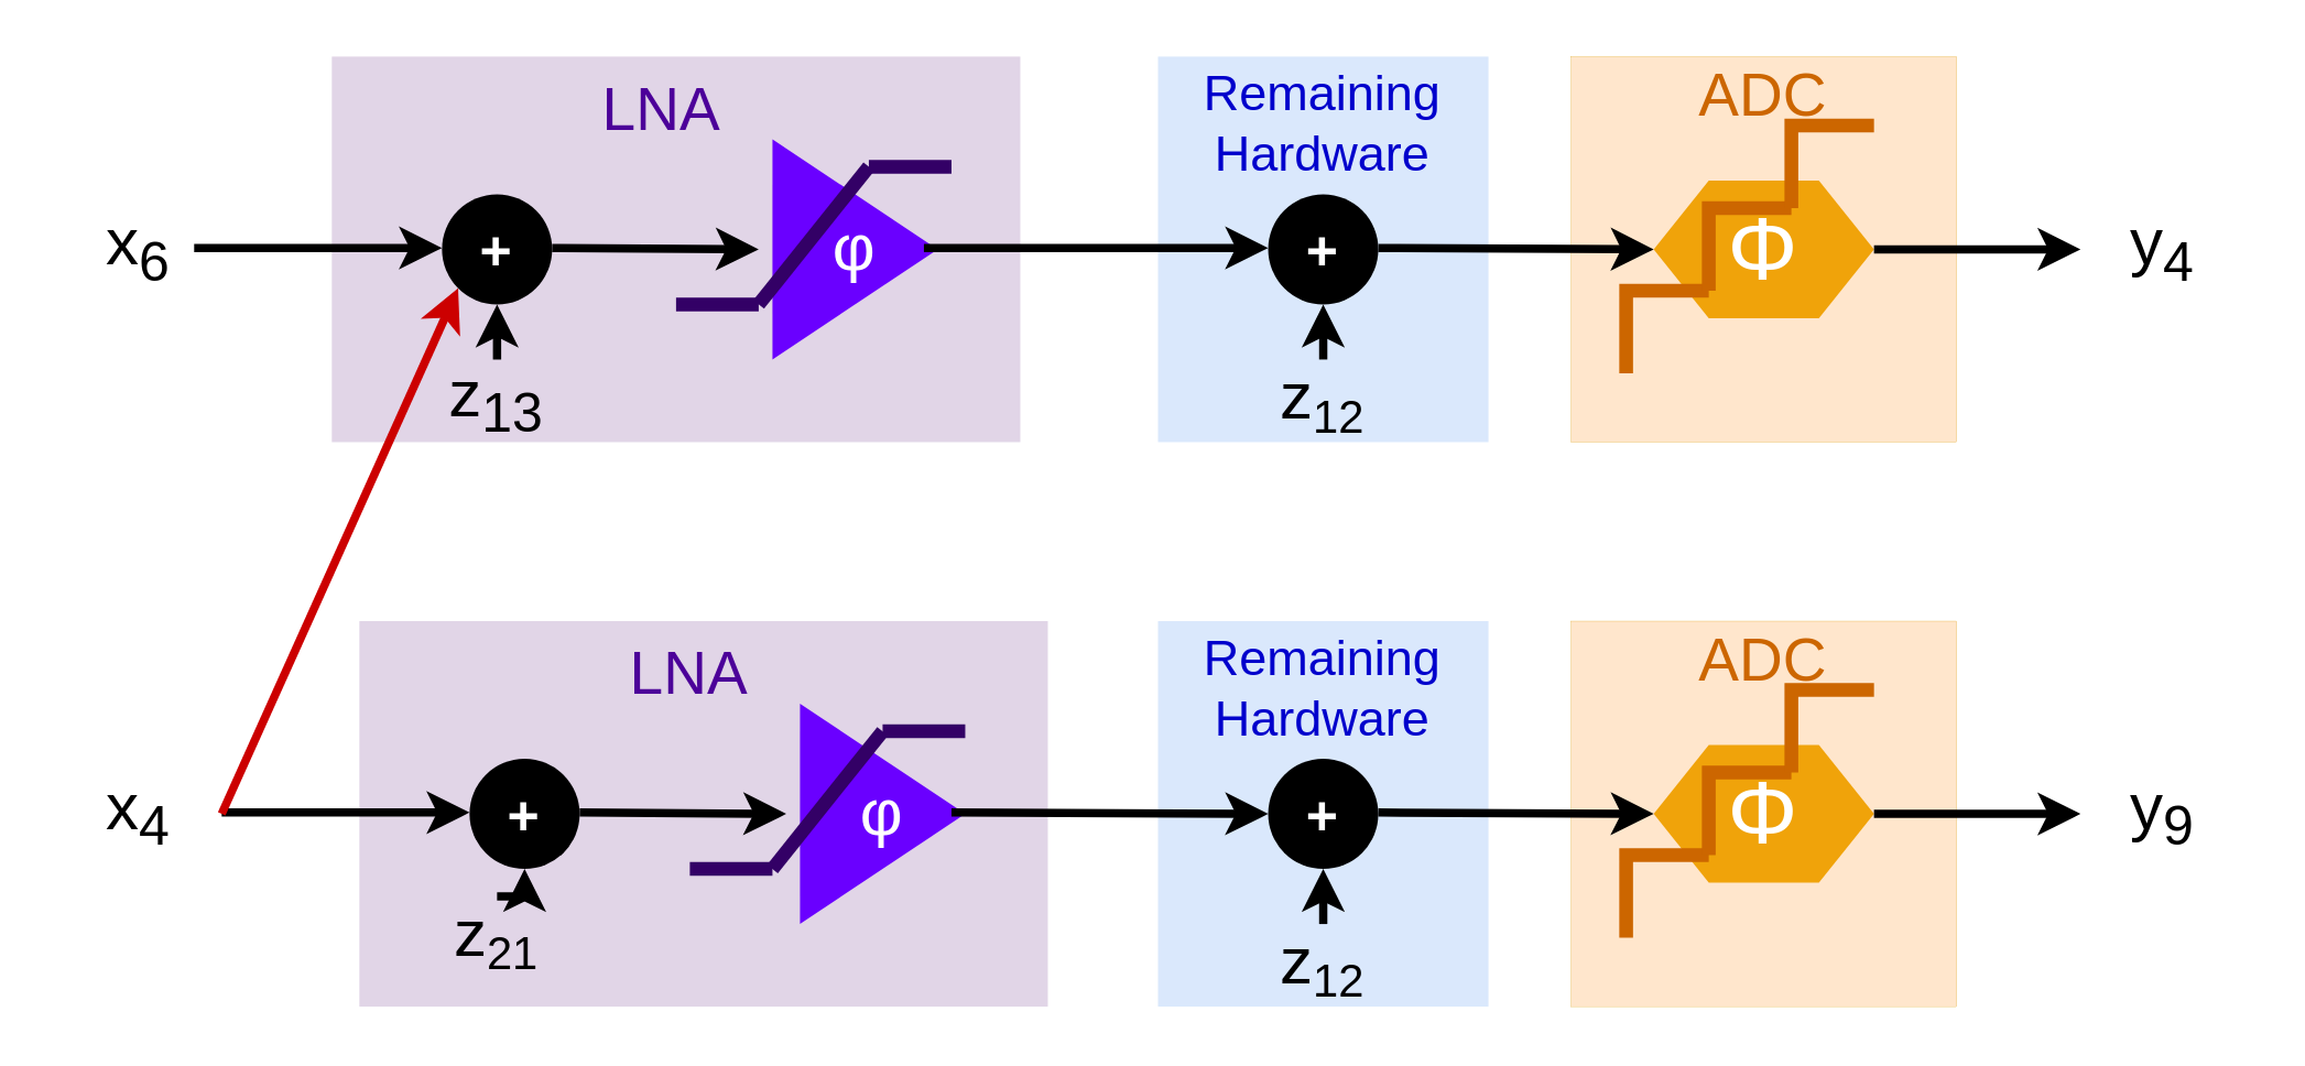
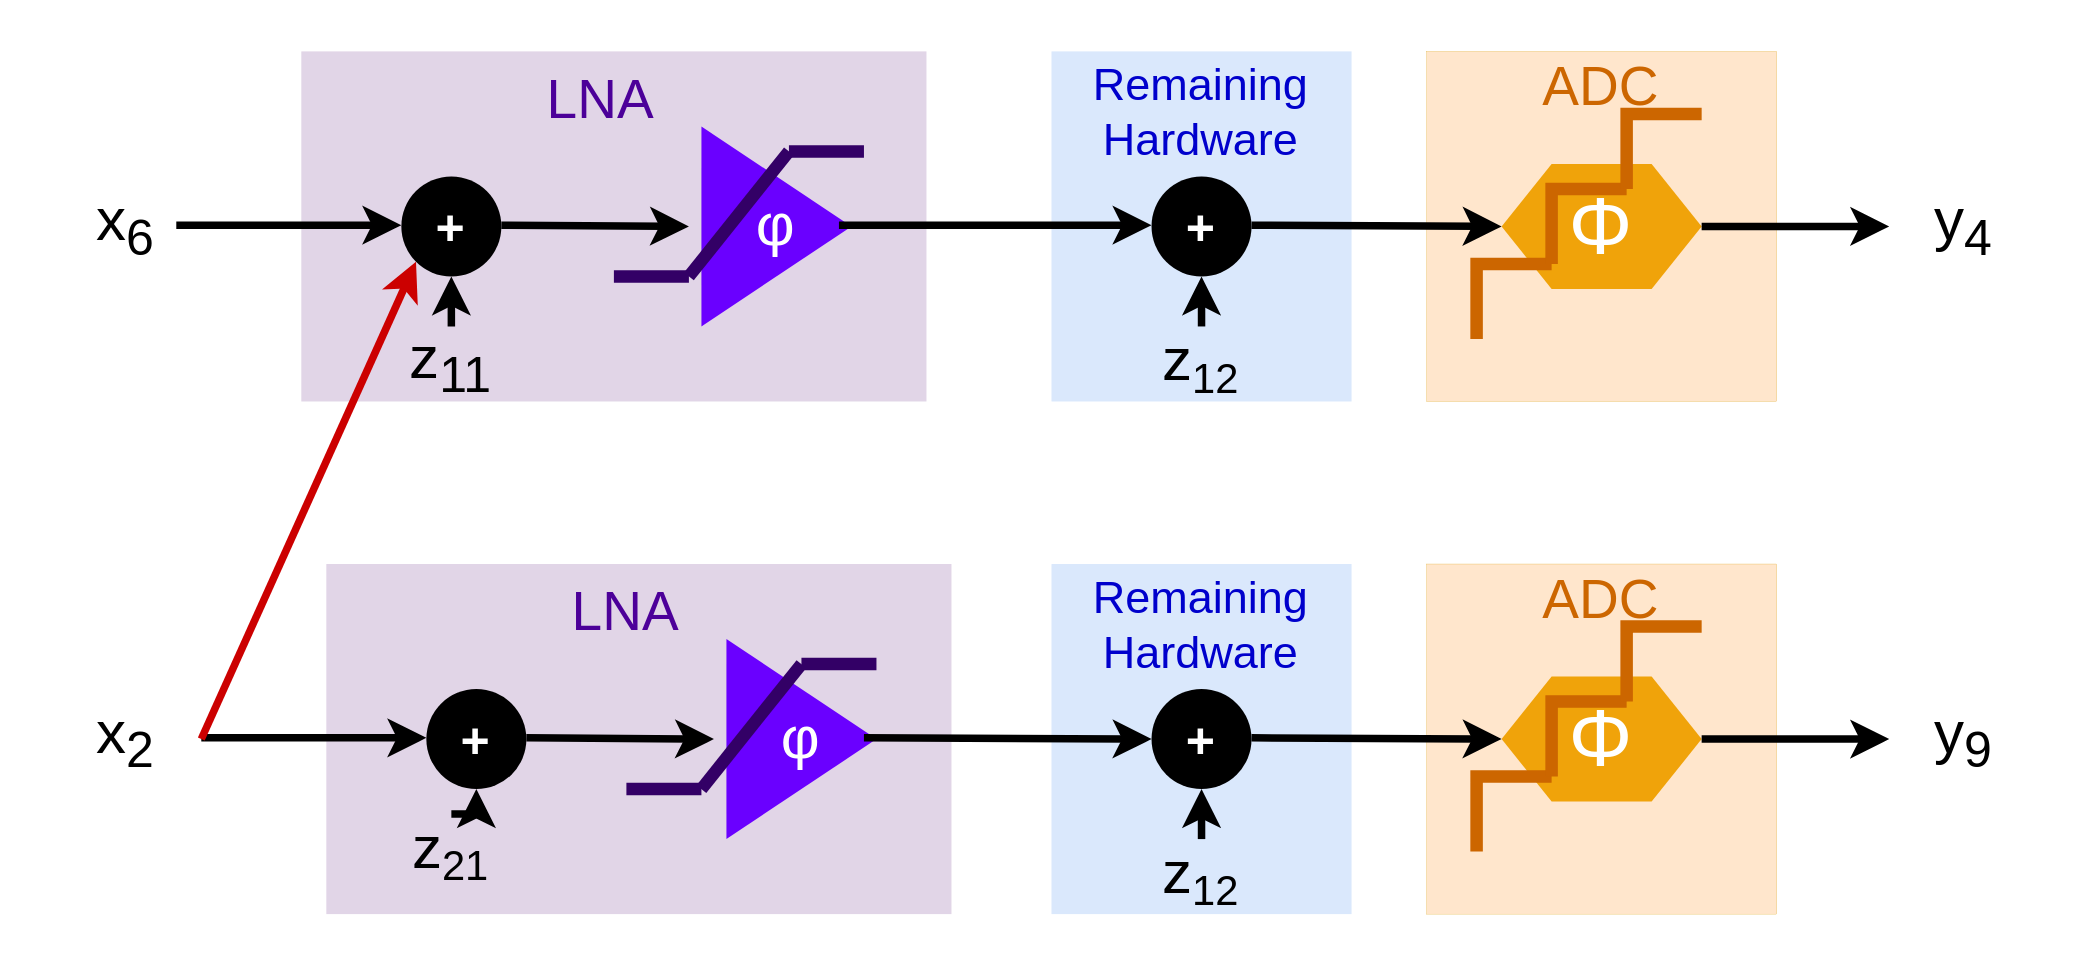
  <mxCell id="0" />
  <mxCell id="1" parent="0" />
  <mxCell id="2" value="" style="whiteSpace=wrap;html=1;aspect=fixed;fillColor=#ffe6cc;strokeColor=#d79b00;strokeWidth=0;" vertex="1" parent="1"><mxGeometry x="570" y="20" width="140" height="140" as="geometry" /></mxCell>
  <mxCell id="3" value="&lt;font style=&quot;font-size: 22px;&quot;&gt;&lt;font style=&quot;color: rgb(204, 102, 0);&quot;&gt;ADC&lt;/font&gt;&lt;br&gt;&lt;/font&gt;" style="text;html=1;align=center;verticalAlign=middle;whiteSpace=wrap;rounded=0;" vertex="1" parent="1"><mxGeometry x="610" y="20" width="60" height="30" as="geometry" /></mxCell>
  <mxCell id="4" value="&lt;span style=&quot;font-family: &amp;quot;Google Sans&amp;quot;, Arial, sans-serif; font-size: 32px; text-align: left;&quot;&gt;&lt;font style=&quot;color: rgb(255, 255, 255);&quot;&gt;Φ&lt;/font&gt;&lt;/span&gt;" style="shape=hexagon;perimeter=hexagonPerimeter2;whiteSpace=wrap;html=1;fixedSize=1;fillColor=#f0a30a;fontColor=#000000;strokeColor=none;" vertex="1" parent="1"><mxGeometry x="600" y="65" width="80" height="50" as="geometry" /></mxCell>
  <mxCell id="5" value="" style="group" vertex="1" connectable="0" parent="1"><mxGeometry x="590" y="45" width="90" height="90" as="geometry" /></mxCell>
  <mxCell id="6" value="" style="endArrow=none;html=1;rounded=0;strokeWidth=5;fillColor=#f0a30a;strokeColor=#CC6600;" edge="1" parent="5"><mxGeometry width="50" height="50" relative="1" as="geometry"><mxPoint y="90" as="sourcePoint" /><mxPoint x="30" y="60" as="targetPoint" /><Array as="points"><mxPoint y="60" /></Array></mxGeometry></mxCell>
  <mxCell id="7" value="" style="endArrow=none;html=1;rounded=0;strokeWidth=5;fillColor=#f0a30a;strokeColor=#CC6600;" edge="1" parent="5"><mxGeometry width="50" height="50" relative="1" as="geometry"><mxPoint x="30" y="60" as="sourcePoint" /><mxPoint x="60" y="30" as="targetPoint" /><Array as="points"><mxPoint x="30" y="30" /></Array></mxGeometry></mxCell>
  <mxCell id="8" value="" style="endArrow=none;html=1;rounded=0;strokeWidth=5;fillColor=#f0a30a;strokeColor=#CC6600;" edge="1" parent="5"><mxGeometry width="50" height="50" relative="1" as="geometry"><mxPoint x="60" y="30" as="sourcePoint" /><mxPoint x="90" as="targetPoint" /><Array as="points"><mxPoint x="60" /></Array></mxGeometry></mxCell>
  <mxCell id="9" value="" style="rounded=0;whiteSpace=wrap;html=1;fillColor=#e1d5e7;strokeColor=none;" vertex="1" parent="1"><mxGeometry x="120" y="20" width="250" height="140" as="geometry" /></mxCell>
  <mxCell id="10" value="" style="endArrow=classic;html=1;rounded=0;strokeWidth=3;" edge="1" parent="1"><mxGeometry width="50" height="50" relative="1" as="geometry"><mxPoint x="70" y="89.5" as="sourcePoint" /><mxPoint x="160" y="89.5" as="targetPoint" /></mxGeometry></mxCell>
  <mxCell id="11" value="&lt;font style=&quot;font-size: 22px; color: rgb(76, 0, 153);&quot;&gt;LNA&lt;/font&gt;" style="text;html=1;align=center;verticalAlign=middle;whiteSpace=wrap;rounded=0;" vertex="1" parent="1"><mxGeometry x="210" y="25" width="60" height="30" as="geometry" /></mxCell>
  <mxCell id="12" value="&lt;span style=&quot;font-family: &amp;quot;Google Sans&amp;quot;, Arial, sans-serif; text-align: start;&quot;&gt;&lt;font style=&quot;color: rgb(255, 255, 255); font-size: 24px;&quot;&gt;φ&lt;/font&gt;&lt;/span&gt;" style="triangle;whiteSpace=wrap;html=1;fillColor=#6a00ff;fontColor=#ffffff;strokeColor=none;" vertex="1" parent="1"><mxGeometry x="280" y="50" width="60" height="80" as="geometry" /></mxCell>
  <mxCell id="13" value="&lt;b&gt;&lt;font style=&quot;font-size: 20px;&quot;&gt;+&lt;/font&gt;&lt;/b&gt;" style="ellipse;whiteSpace=wrap;html=1;aspect=fixed;strokeColor=none;fillColor=#000000;fontColor=#ffffff;" vertex="1" parent="1"><mxGeometry x="160" y="70" width="40" height="40" as="geometry" /></mxCell>
  <mxCell id="14" value="&lt;font style=&quot;font-size: 24px;&quot;&gt;x&lt;sub&gt;6&lt;/sub&gt;&lt;/font&gt;" style="text;html=1;align=center;verticalAlign=middle;whiteSpace=wrap;rounded=0;" vertex="1" parent="1"><mxGeometry x="20" y="75" width="60" height="30" as="geometry" /></mxCell>
- <mxCell id="15" value="&lt;font style=&quot;font-size: 24px;&quot;&gt;z&lt;sub&gt;13&lt;/sub&gt;&lt;/font&gt;" style="text;html=1;align=center;verticalAlign=middle;whiteSpace=wrap;rounded=0;" vertex="1" parent="1"><mxGeometry x="150" y="130" width="60" height="30" as="geometry" /></mxCell>
+ <mxCell id="15" value="&lt;font style=&quot;font-size: 24px;&quot;&gt;z&lt;sub&gt;11&lt;/sub&gt;&lt;/font&gt;" style="text;html=1;align=center;verticalAlign=middle;whiteSpace=wrap;rounded=0;" vertex="1" parent="1"><mxGeometry x="150" y="130" width="60" height="30" as="geometry" /></mxCell>
  <mxCell id="16" value="" style="endArrow=classic;html=1;rounded=0;strokeWidth=3;entryX=0;entryY=0.5;entryDx=0;entryDy=0;" edge="1" parent="1"><mxGeometry width="50" height="50" relative="1" as="geometry"><mxPoint x="200" y="89.5" as="sourcePoint" /><mxPoint x="275" y="90" as="targetPoint" /></mxGeometry></mxCell>
  <mxCell id="17" value="" style="endArrow=classic;html=1;rounded=0;strokeWidth=3;entryX=0.5;entryY=1;entryDx=0;entryDy=0;exitX=0.5;exitY=0;exitDx=0;exitDy=0;" edge="1" parent="1" source="15" target="13"><mxGeometry width="50" height="50" relative="1" as="geometry"><mxPoint x="80" y="104.5" as="sourcePoint" /><mxPoint x="170" y="104.5" as="targetPoint" /><Array as="points"><mxPoint x="180" y="120" /></Array></mxGeometry></mxCell>
  <mxCell id="18" value="" style="rounded=0;whiteSpace=wrap;html=1;fillColor=#dae8fc;strokeColor=none;" vertex="1" parent="1"><mxGeometry x="420" y="20" width="120" height="140" as="geometry" /></mxCell>
  <mxCell id="19" value="" style="endArrow=classic;html=1;rounded=0;strokeWidth=3;entryX=0.5;entryY=1;entryDx=0;entryDy=0;exitX=0.5;exitY=0;exitDx=0;exitDy=0;" edge="1" parent="1" source="21" target="20"><mxGeometry width="50" height="50" relative="1" as="geometry"><mxPoint x="470" y="140" as="sourcePoint" /><mxPoint x="560" y="130" as="targetPoint" /></mxGeometry></mxCell>
  <mxCell id="20" value="&lt;b&gt;&lt;font style=&quot;font-size: 20px; color: rgb(255, 255, 255);&quot;&gt;+&lt;/font&gt;&lt;/b&gt;" style="ellipse;whiteSpace=wrap;html=1;aspect=fixed;fillColor=#000000;strokeColor=none;" vertex="1" parent="1"><mxGeometry x="460" y="70" width="40" height="40" as="geometry" /></mxCell>
  <mxCell id="21" value="&lt;font style=&quot;font-size: 24px;&quot;&gt;z&lt;/font&gt;&lt;font style=&quot;font-size: 20px;&quot;&gt;&lt;sub&gt;12&lt;/sub&gt;&lt;/font&gt;" style="text;html=1;align=center;verticalAlign=middle;whiteSpace=wrap;rounded=0;" vertex="1" parent="1"><mxGeometry x="450" y="130" width="60" height="30" as="geometry" /></mxCell>
  <mxCell id="22" value="" style="endArrow=classic;html=1;rounded=0;strokeWidth=3;entryX=0;entryY=0.5;entryDx=0;entryDy=0;" edge="1" parent="1"><mxGeometry width="50" height="50" relative="1" as="geometry"><mxPoint x="335" y="89.5" as="sourcePoint" /><mxPoint x="460" y="89.5" as="targetPoint" /></mxGeometry></mxCell>
  <mxCell id="23" value="" style="endArrow=classic;html=1;rounded=0;strokeWidth=3;entryX=0;entryY=0.5;entryDx=0;entryDy=0;" edge="1" parent="1" target="4"><mxGeometry width="50" height="50" relative="1" as="geometry"><mxPoint x="500" y="89.5" as="sourcePoint" /><mxPoint x="640.089" y="89.889" as="targetPoint" /></mxGeometry></mxCell>
  <mxCell id="24" value="&lt;font style=&quot;color: rgb(0, 0, 204); font-size: 18px;&quot;&gt;Remaining Hardware&lt;/font&gt;" style="text;html=1;align=center;verticalAlign=middle;whiteSpace=wrap;rounded=0;" vertex="1" parent="1"><mxGeometry x="465" y="30" width="30" height="30" as="geometry" /></mxCell>
  <mxCell id="25" value="" style="endArrow=classic;html=1;rounded=0;strokeWidth=3;exitX=1;exitY=0.5;exitDx=0;exitDy=0;" edge="1" parent="1" source="4"><mxGeometry width="50" height="50" relative="1" as="geometry"><mxPoint x="685" y="90" as="sourcePoint" /><mxPoint x="755" y="90" as="targetPoint" /></mxGeometry></mxCell>
  <mxCell id="26" value="" style="rounded=0;whiteSpace=wrap;html=1;fillColor=#e1d5e7;strokeColor=none;" vertex="1" parent="1"><mxGeometry x="130" y="225" width="250" height="140" as="geometry" /></mxCell>
  <mxCell id="27" value="" style="endArrow=classic;html=1;rounded=0;strokeWidth=3;" edge="1" parent="1"><mxGeometry width="50" height="50" relative="1" as="geometry"><mxPoint x="80" y="294.5" as="sourcePoint" /><mxPoint x="170" y="294.5" as="targetPoint" /></mxGeometry></mxCell>
  <mxCell id="28" value="&lt;font style=&quot;font-size: 22px; color: rgb(76, 0, 153);&quot;&gt;LNA&lt;/font&gt;" style="text;html=1;align=center;verticalAlign=middle;whiteSpace=wrap;rounded=0;" vertex="1" parent="1"><mxGeometry x="220" y="230" width="60" height="30" as="geometry" /></mxCell>
  <mxCell id="29" value="&lt;span style=&quot;font-family: &amp;quot;Google Sans&amp;quot;, Arial, sans-serif; text-align: start;&quot;&gt;&lt;font style=&quot;color: rgb(255, 255, 255); font-size: 24px;&quot;&gt;φ&lt;/font&gt;&lt;/span&gt;" style="triangle;whiteSpace=wrap;html=1;fillColor=#6a00ff;fontColor=#ffffff;strokeColor=none;" vertex="1" parent="1"><mxGeometry x="290" y="255" width="60" height="80" as="geometry" /></mxCell>
  <mxCell id="30" value="&lt;b&gt;&lt;font style=&quot;font-size: 20px; color: rgb(255, 255, 255);&quot;&gt;+&lt;/font&gt;&lt;/b&gt;" style="ellipse;whiteSpace=wrap;html=1;aspect=fixed;strokeColor=none;fillColor=#000000;" vertex="1" parent="1"><mxGeometry x="170" y="275" width="40" height="40" as="geometry" /></mxCell>
- <mxCell id="31" value="&lt;font style=&quot;font-size: 24px;&quot;&gt;x&lt;sub&gt;4&lt;/sub&gt;&lt;/font&gt;" style="text;html=1;align=center;verticalAlign=middle;whiteSpace=wrap;rounded=0;" vertex="1" parent="1"><mxGeometry x="20" y="280" width="60" height="30" as="geometry" /></mxCell>
+ <mxCell id="31" value="&lt;font style=&quot;font-size: 24px;&quot;&gt;x&lt;sub&gt;2&lt;/sub&gt;&lt;/font&gt;" style="text;html=1;align=center;verticalAlign=middle;whiteSpace=wrap;rounded=0;" vertex="1" parent="1"><mxGeometry x="20" y="280" width="60" height="30" as="geometry" /></mxCell>
  <mxCell id="32" value="&lt;font style=&quot;font-size: 24px;&quot;&gt;z&lt;/font&gt;&lt;font style=&quot;font-size: 20px;&quot;&gt;&lt;sub&gt;21&lt;/sub&gt;&lt;/font&gt;" style="text;html=1;align=center;verticalAlign=middle;whiteSpace=wrap;rounded=0;" vertex="1" parent="1"><mxGeometry x="150" y="325" width="60" height="30" as="geometry" /></mxCell>
  <mxCell id="33" value="" style="endArrow=classic;html=1;rounded=0;strokeWidth=3;entryX=0;entryY=0.5;entryDx=0;entryDy=0;" edge="1" parent="1"><mxGeometry width="50" height="50" relative="1" as="geometry"><mxPoint x="210" y="294.5" as="sourcePoint" /><mxPoint x="285" y="295" as="targetPoint" /></mxGeometry></mxCell>
  <mxCell id="34" value="" style="endArrow=classic;html=1;rounded=0;strokeWidth=3;entryX=0.5;entryY=1;entryDx=0;entryDy=0;exitX=0.5;exitY=0;exitDx=0;exitDy=0;" edge="1" parent="1" source="32" target="30"><mxGeometry width="50" height="50" relative="1" as="geometry"><mxPoint x="90" y="309.5" as="sourcePoint" /><mxPoint x="180" y="309.5" as="targetPoint" /><Array as="points"><mxPoint x="190" y="325" /></Array></mxGeometry></mxCell>
  <mxCell id="35" value="" style="endArrow=classic;html=1;rounded=0;strokeWidth=3;exitX=1;exitY=0.5;exitDx=0;exitDy=0;entryX=0;entryY=1;entryDx=0;entryDy=0;strokeColor=#CC0000;" edge="1" parent="1" source="31" target="13"><mxGeometry width="50" height="50" relative="1" as="geometry"><mxPoint x="65" y="180" as="sourcePoint" /><mxPoint x="155" y="180" as="targetPoint" /></mxGeometry></mxCell>
  <mxCell id="36" value="&lt;font style=&quot;font-size: 24px;&quot;&gt;y&lt;sub&gt;4&lt;/sub&gt;&lt;/font&gt;" style="text;html=1;align=center;verticalAlign=middle;whiteSpace=wrap;rounded=0;" vertex="1" parent="1"><mxGeometry x="755" y="75" width="60" height="30" as="geometry" /></mxCell>
  <mxCell id="37" value="" style="endArrow=none;html=1;rounded=0;strokeColor=#330066;strokeWidth=5;" edge="1" parent="1"><mxGeometry width="50" height="50" relative="1" as="geometry"><mxPoint x="275" y="110" as="sourcePoint" /><mxPoint x="315" y="60" as="targetPoint" /></mxGeometry></mxCell>
  <mxCell id="38" value="" style="endArrow=none;html=1;rounded=0;strokeColor=#330066;strokeWidth=5;" edge="1" parent="1"><mxGeometry width="50" height="50" relative="1" as="geometry"><mxPoint x="345" y="60" as="sourcePoint" /><mxPoint x="315" y="60" as="targetPoint" /></mxGeometry></mxCell>
  <mxCell id="39" value="" style="endArrow=none;html=1;rounded=0;strokeColor=#330066;strokeWidth=5;" edge="1" parent="1"><mxGeometry width="50" height="50" relative="1" as="geometry"><mxPoint x="275" y="110" as="sourcePoint" /><mxPoint x="245" y="110" as="targetPoint" /></mxGeometry></mxCell>
  <mxCell id="40" value="" style="endArrow=none;html=1;rounded=0;strokeColor=#330066;strokeWidth=5;" edge="1" parent="1"><mxGeometry width="50" height="50" relative="1" as="geometry"><mxPoint x="280" y="315" as="sourcePoint" /><mxPoint x="320" y="265" as="targetPoint" /></mxGeometry></mxCell>
  <mxCell id="41" value="" style="endArrow=none;html=1;rounded=0;strokeColor=#330066;strokeWidth=5;" edge="1" parent="1"><mxGeometry width="50" height="50" relative="1" as="geometry"><mxPoint x="350" y="265" as="sourcePoint" /><mxPoint x="320" y="265" as="targetPoint" /></mxGeometry></mxCell>
  <mxCell id="42" value="" style="endArrow=none;html=1;rounded=0;strokeColor=#330066;strokeWidth=5;" edge="1" parent="1"><mxGeometry width="50" height="50" relative="1" as="geometry"><mxPoint x="280" y="315" as="sourcePoint" /><mxPoint x="250" y="315" as="targetPoint" /></mxGeometry></mxCell>
  <mxCell id="43" value="" style="whiteSpace=wrap;html=1;aspect=fixed;fillColor=#ffe6cc;strokeColor=#d79b00;strokeWidth=0;" vertex="1" parent="1"><mxGeometry x="570" y="225" width="140" height="140" as="geometry" /></mxCell>
  <mxCell id="44" value="&lt;font style=&quot;font-size: 22px;&quot;&gt;&lt;font style=&quot;color: rgb(204, 102, 0);&quot;&gt;ADC&lt;/font&gt;&lt;br&gt;&lt;/font&gt;" style="text;html=1;align=center;verticalAlign=middle;whiteSpace=wrap;rounded=0;" vertex="1" parent="1"><mxGeometry x="610" y="225" width="60" height="30" as="geometry" /></mxCell>
  <mxCell id="45" value="&lt;span style=&quot;font-family: &amp;quot;Google Sans&amp;quot;, Arial, sans-serif; font-size: 32px; text-align: left;&quot;&gt;&lt;font style=&quot;color: rgb(255, 255, 255);&quot;&gt;Φ&lt;/font&gt;&lt;/span&gt;" style="shape=hexagon;perimeter=hexagonPerimeter2;whiteSpace=wrap;html=1;fixedSize=1;fillColor=#f0a30a;fontColor=#000000;strokeColor=none;" vertex="1" parent="1"><mxGeometry x="600" y="270" width="80" height="50" as="geometry" /></mxCell>
  <mxCell id="46" value="" style="group" vertex="1" connectable="0" parent="1"><mxGeometry x="590" y="250" width="90" height="90" as="geometry" /></mxCell>
  <mxCell id="47" value="" style="endArrow=none;html=1;rounded=0;strokeWidth=5;fillColor=#f0a30a;strokeColor=#CC6600;" edge="1" parent="46"><mxGeometry width="50" height="50" relative="1" as="geometry"><mxPoint y="90" as="sourcePoint" /><mxPoint x="30" y="60" as="targetPoint" /><Array as="points"><mxPoint y="60" /></Array></mxGeometry></mxCell>
  <mxCell id="48" value="" style="endArrow=none;html=1;rounded=0;strokeWidth=5;fillColor=#f0a30a;strokeColor=#CC6600;" edge="1" parent="46"><mxGeometry width="50" height="50" relative="1" as="geometry"><mxPoint x="30" y="60" as="sourcePoint" /><mxPoint x="60" y="30" as="targetPoint" /><Array as="points"><mxPoint x="30" y="30" /></Array></mxGeometry></mxCell>
  <mxCell id="49" value="" style="endArrow=none;html=1;rounded=0;strokeWidth=5;fillColor=#f0a30a;strokeColor=#CC6600;" edge="1" parent="46"><mxGeometry width="50" height="50" relative="1" as="geometry"><mxPoint x="60" y="30" as="sourcePoint" /><mxPoint x="90" as="targetPoint" /><Array as="points"><mxPoint x="60" /></Array></mxGeometry></mxCell>
  <mxCell id="50" value="" style="rounded=0;whiteSpace=wrap;html=1;fillColor=#dae8fc;strokeColor=none;" vertex="1" parent="1"><mxGeometry x="420" y="225" width="120" height="140" as="geometry" /></mxCell>
  <mxCell id="51" value="" style="endArrow=classic;html=1;rounded=0;strokeWidth=3;entryX=0.5;entryY=1;entryDx=0;entryDy=0;exitX=0.5;exitY=0;exitDx=0;exitDy=0;" edge="1" parent="1" source="53" target="52"><mxGeometry width="50" height="50" relative="1" as="geometry"><mxPoint x="470" y="345" as="sourcePoint" /><mxPoint x="560" y="335" as="targetPoint" /></mxGeometry></mxCell>
  <mxCell id="52" value="&lt;b&gt;&lt;font style=&quot;font-size: 20px; color: rgb(255, 255, 255);&quot;&gt;+&lt;/font&gt;&lt;/b&gt;" style="ellipse;whiteSpace=wrap;html=1;aspect=fixed;fillColor=#000000;strokeColor=none;" vertex="1" parent="1"><mxGeometry x="460" y="275" width="40" height="40" as="geometry" /></mxCell>
  <mxCell id="53" value="&lt;font style=&quot;font-size: 24px;&quot;&gt;z&lt;/font&gt;&lt;font style=&quot;font-size: 20px;&quot;&gt;&lt;sub&gt;12&lt;/sub&gt;&lt;/font&gt;" style="text;html=1;align=center;verticalAlign=middle;whiteSpace=wrap;rounded=0;" vertex="1" parent="1"><mxGeometry x="450" y="335" width="60" height="30" as="geometry" /></mxCell>
  <mxCell id="54" value="" style="endArrow=classic;html=1;rounded=0;strokeWidth=3;entryX=0;entryY=0.5;entryDx=0;entryDy=0;" edge="1" parent="1" target="45"><mxGeometry width="50" height="50" relative="1" as="geometry"><mxPoint x="500" y="294.5" as="sourcePoint" /><mxPoint x="640.089" y="294.889" as="targetPoint" /></mxGeometry></mxCell>
  <mxCell id="55" value="&lt;font style=&quot;color: rgb(0, 0, 204); font-size: 18px;&quot;&gt;Remaining Hardware&lt;/font&gt;" style="text;html=1;align=center;verticalAlign=middle;whiteSpace=wrap;rounded=0;" vertex="1" parent="1"><mxGeometry x="465" y="235" width="30" height="30" as="geometry" /></mxCell>
  <mxCell id="56" value="" style="endArrow=classic;html=1;rounded=0;strokeWidth=3;exitX=1;exitY=0.5;exitDx=0;exitDy=0;" edge="1" parent="1" source="45"><mxGeometry width="50" height="50" relative="1" as="geometry"><mxPoint x="685" y="295" as="sourcePoint" /><mxPoint x="755" y="295" as="targetPoint" /></mxGeometry></mxCell>
  <mxCell id="57" value="&lt;font style=&quot;font-size: 24px;&quot;&gt;y&lt;sub&gt;9&lt;/sub&gt;&lt;/font&gt;" style="text;html=1;align=center;verticalAlign=middle;whiteSpace=wrap;rounded=0;" vertex="1" parent="1"><mxGeometry x="755" y="280" width="60" height="30" as="geometry" /></mxCell>
  <mxCell id="58" value="" style="endArrow=classic;html=1;rounded=0;strokeWidth=3;entryX=0;entryY=0.5;entryDx=0;entryDy=0;" edge="1" parent="1" target="52"><mxGeometry width="50" height="50" relative="1" as="geometry"><mxPoint x="345" y="294.5" as="sourcePoint" /><mxPoint x="470" y="294.5" as="targetPoint" /></mxGeometry></mxCell>
